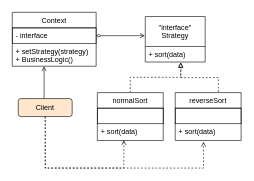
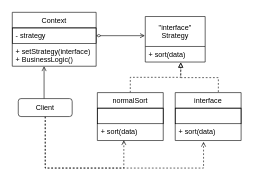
  <mxCell id="0" />
  <mxCell id="1" parent="0" />
  <mxCell id="2" style="edgeStyle=orthogonalEdgeStyle;rounded=0;orthogonalLoop=1;jettySize=auto;html=1;entryX=0.379;entryY=1;entryDx=0;entryDy=0;entryPerimeter=0;endArrow=open;endFill=0;" edge="1" parent="1"><mxGeometry relative="1" as="geometry"><mxPoint x="75" y="190" as="sourcePoint" /><mxPoint x="73.06" y="110" as="targetPoint" /><Array as="points"><mxPoint x="73" y="190" /></Array></mxGeometry></mxCell>
  <mxCell id="3" style="edgeStyle=orthogonalEdgeStyle;rounded=0;orthogonalLoop=1;jettySize=auto;html=1;entryX=0.402;entryY=0.98;entryDx=0;entryDy=0;entryPerimeter=0;endArrow=open;endFill=0;dashed=1;" edge="1" parent="1" source="5" target="14"><mxGeometry relative="1" as="geometry"><Array as="points"><mxPoint x="75" y="280" /><mxPoint x="206" y="280" /></Array></mxGeometry></mxCell>
  <mxCell id="4" style="edgeStyle=orthogonalEdgeStyle;rounded=0;orthogonalLoop=1;jettySize=auto;html=1;entryX=0.43;entryY=1.078;entryDx=0;entryDy=0;entryPerimeter=0;dashed=1;startArrow=none;startFill=0;endArrow=open;endFill=0;" edge="1" parent="1" source="5" target="19"><mxGeometry relative="1" as="geometry"><Array as="points"><mxPoint x="75" y="280" /><mxPoint x="339" y="280" /></Array></mxGeometry></mxCell>
- <mxCell id="5" value="Client" style="rounded=1;whiteSpace=wrap;html=1;fillColor=#ffe6cc;" vertex="1" parent="1"><mxGeometry x="30" y="164" width="90" height="30" as="geometry" /></mxCell>
+ <mxCell id="5" value="Client" style="rounded=1;whiteSpace=wrap;html=1;" vertex="1" parent="1"><mxGeometry x="30" y="164" width="90" height="30" as="geometry" /></mxCell>
  <mxCell id="6" value="Context" style="swimlane;fontStyle=0;childLayout=stackLayout;horizontal=1;startSize=26;horizontalStack=0;resizeParent=1;resizeParentMax=0;resizeLast=0;collapsible=1;marginBottom=0;" vertex="1" parent="1"><mxGeometry x="20" y="20" width="140" height="90" as="geometry" /></mxCell>
- <mxCell id="7" value="- interface" style="text;strokeColor=#000000;fillColor=none;align=left;verticalAlign=top;spacingLeft=4;spacingRight=4;overflow=hidden;rotatable=0;points=[[0,0.5],[1,0.5]];portConstraint=eastwest;" vertex="1" parent="6"><mxGeometry y="26" width="140" height="26" as="geometry" /></mxCell>
- <mxCell id="8" value="+ setStrategy(strategy)&#10;+ BusinessLogic()" style="text;strokeColor=none;fillColor=none;align=left;verticalAlign=top;spacingLeft=4;spacingRight=4;overflow=hidden;rotatable=0;points=[[0,0.5],[1,0.5]];portConstraint=eastwest;" vertex="1" parent="6"><mxGeometry y="52" width="140" height="38" as="geometry" /></mxCell>
+ <mxCell id="7" value="- strategy" style="text;strokeColor=#000000;fillColor=none;align=left;verticalAlign=top;spacingLeft=4;spacingRight=4;overflow=hidden;rotatable=0;points=[[0,0.5],[1,0.5]];portConstraint=eastwest;" vertex="1" parent="6"><mxGeometry y="26" width="140" height="26" as="geometry" /></mxCell>
+ <mxCell id="8" value="+ setStrategy(interface)&#10;+ BusinessLogic()" style="text;strokeColor=none;fillColor=none;align=left;verticalAlign=top;spacingLeft=4;spacingRight=4;overflow=hidden;rotatable=0;points=[[0,0.5],[1,0.5]];portConstraint=eastwest;" vertex="1" parent="6"><mxGeometry y="52" width="140" height="38" as="geometry" /></mxCell>
  <mxCell id="9" value="&quot;interface&quot;&#10;Strategy" style="swimlane;fontStyle=0;childLayout=stackLayout;horizontal=1;startSize=50;horizontalStack=0;resizeParent=1;resizeParentMax=0;resizeLast=0;collapsible=1;marginBottom=0;strokeColor=#000000;" vertex="1" parent="1"><mxGeometry x="242" y="27" width="100" height="76" as="geometry" /></mxCell>
  <mxCell id="10" value="+ sort(data)" style="text;strokeColor=none;fillColor=none;align=left;verticalAlign=top;spacingLeft=4;spacingRight=4;overflow=hidden;rotatable=0;points=[[0,0.5],[1,0.5]];portConstraint=eastwest;" vertex="1" parent="9"><mxGeometry y="50" width="100" height="26" as="geometry" /></mxCell>
  <mxCell id="11" style="edgeStyle=orthogonalEdgeStyle;rounded=0;orthogonalLoop=1;jettySize=auto;html=1;entryX=0.593;entryY=1.026;entryDx=0;entryDy=0;entryPerimeter=0;startArrow=none;startFill=0;endArrow=block;endFill=0;dashed=1;" edge="1" parent="1" source="12" target="10"><mxGeometry relative="1" as="geometry" /></mxCell>
  <mxCell id="12" value="normalSort" style="swimlane;fontStyle=0;childLayout=stackLayout;horizontal=1;startSize=26;horizontalStack=0;resizeParent=1;resizeParentMax=0;resizeLast=0;collapsible=1;marginBottom=0;" vertex="1" parent="1"><mxGeometry x="162" y="154" width="110" height="80" as="geometry" /></mxCell>
  <mxCell id="13" value="" style="text;strokeColor=#000000;fillColor=none;align=left;verticalAlign=top;spacingLeft=4;spacingRight=4;overflow=hidden;rotatable=0;points=[[0,0.5],[1,0.5]];portConstraint=eastwest;" vertex="1" parent="12"><mxGeometry y="26" width="110" height="26" as="geometry" /></mxCell>
  <mxCell id="14" value="+ sort(data)" style="text;strokeColor=none;fillColor=none;align=left;verticalAlign=top;spacingLeft=4;spacingRight=4;overflow=hidden;rotatable=0;points=[[0,0.5],[1,0.5]];portConstraint=eastwest;" vertex="1" parent="12"><mxGeometry y="52" width="110" height="28" as="geometry" /></mxCell>
  <mxCell id="15" style="edgeStyle=orthogonalEdgeStyle;rounded=0;orthogonalLoop=1;jettySize=auto;html=1;entryX=-0.007;entryY=0.421;entryDx=0;entryDy=0;entryPerimeter=0;endArrow=open;endFill=0;startArrow=diamondThin;startFill=0;" edge="1" parent="1" source="7" target="9"><mxGeometry relative="1" as="geometry" /></mxCell>
  <mxCell id="16" style="edgeStyle=orthogonalEdgeStyle;rounded=0;orthogonalLoop=1;jettySize=auto;html=1;entryX=0.591;entryY=1.071;entryDx=0;entryDy=0;entryPerimeter=0;dashed=1;startArrow=none;startFill=0;endArrow=block;endFill=0;" edge="1" parent="1"><mxGeometry relative="1" as="geometry"><mxPoint x="364" y="153" as="sourcePoint" /><mxPoint x="301.1" y="103.846" as="targetPoint" /><Array as="points"><mxPoint x="364" y="129" /><mxPoint x="301" y="129" /></Array></mxGeometry></mxCell>
- <mxCell id="17" value="reverseSort" style="swimlane;fontStyle=0;childLayout=stackLayout;horizontal=1;startSize=26;horizontalStack=0;resizeParent=1;resizeParentMax=0;resizeLast=0;collapsible=1;marginBottom=0;" vertex="1" parent="1"><mxGeometry x="292" y="154" width="110" height="80" as="geometry" /></mxCell>
+ <mxCell id="17" value="interface" style="swimlane;fontStyle=0;childLayout=stackLayout;horizontal=1;startSize=26;horizontalStack=0;resizeParent=1;resizeParentMax=0;resizeLast=0;collapsible=1;marginBottom=0;" vertex="1" parent="1"><mxGeometry x="292" y="154" width="110" height="80" as="geometry" /></mxCell>
  <mxCell id="18" value="" style="text;strokeColor=#000000;fillColor=none;align=left;verticalAlign=top;spacingLeft=4;spacingRight=4;overflow=hidden;rotatable=0;points=[[0,0.5],[1,0.5]];portConstraint=eastwest;" vertex="1" parent="17"><mxGeometry y="26" width="110" height="26" as="geometry" /></mxCell>
  <mxCell id="19" value="+ sort(data)" style="text;strokeColor=none;fillColor=none;align=left;verticalAlign=top;spacingLeft=4;spacingRight=4;overflow=hidden;rotatable=0;points=[[0,0.5],[1,0.5]];portConstraint=eastwest;" vertex="1" parent="17"><mxGeometry y="52" width="110" height="28" as="geometry" /></mxCell>
